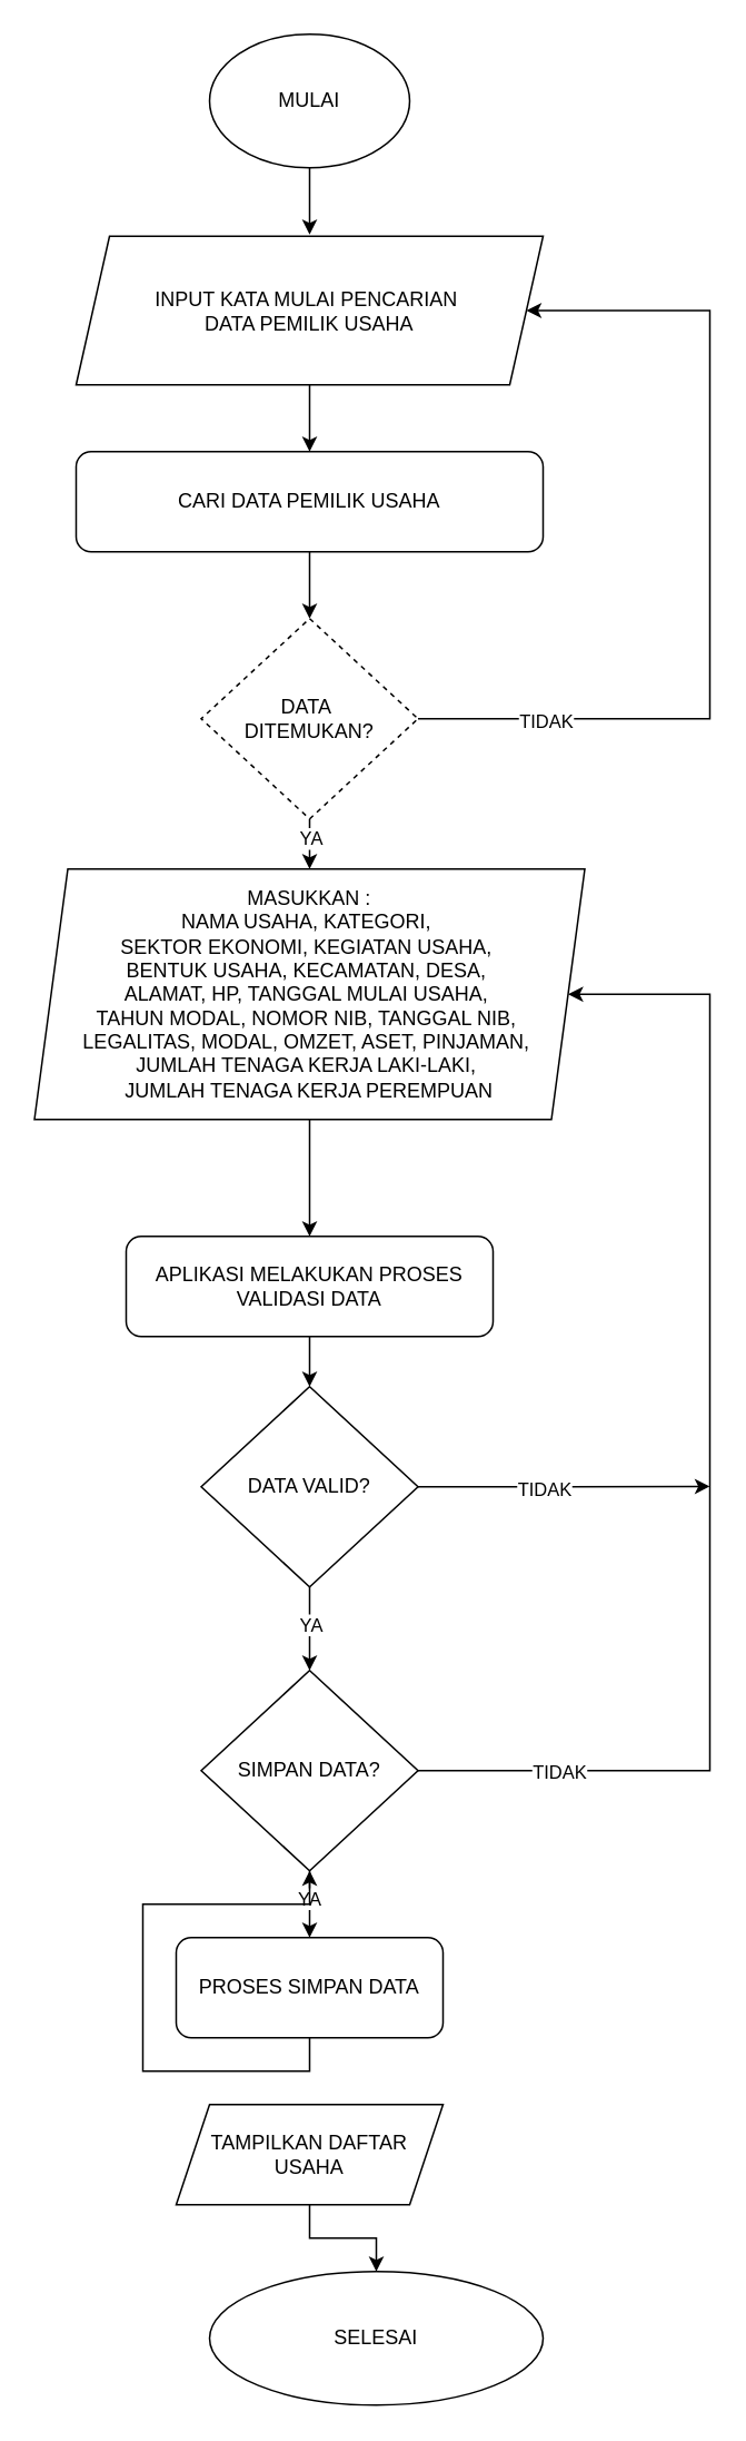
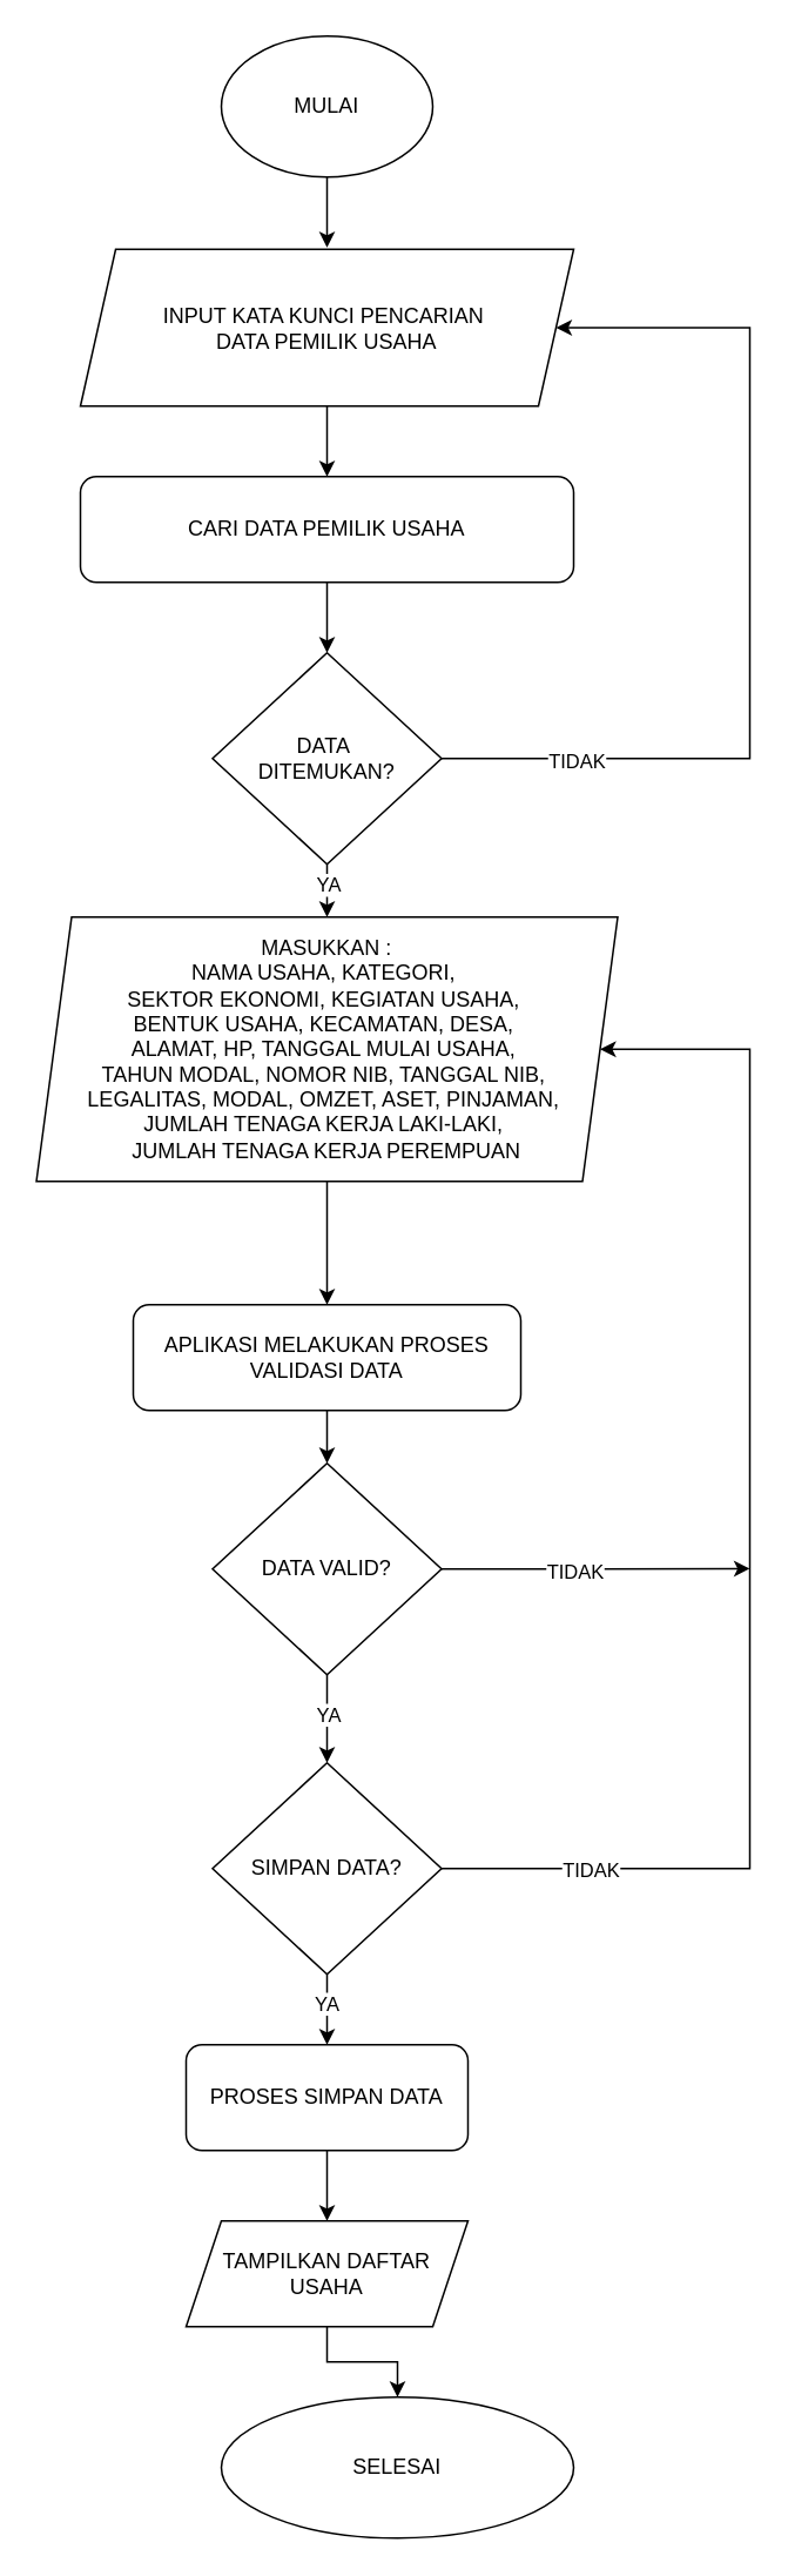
  <mxCell id="0" />
  <mxCell id="1" parent="0" />
  <mxCell id="2" style="edgeStyle=orthogonalEdgeStyle;rounded=0;orthogonalLoop=1;jettySize=auto;html=1;" edge="1" parent="1" source="3"><mxGeometry relative="1" as="geometry"><mxPoint x="185" y="140" as="targetPoint" /></mxGeometry></mxCell>
  <mxCell id="3" value="MULAI" style="ellipse;whiteSpace=wrap;html=1;" vertex="1" parent="1"><mxGeometry x="125" y="20" width="120" height="80" as="geometry" /></mxCell>
  <mxCell id="4" style="edgeStyle=orthogonalEdgeStyle;rounded=0;orthogonalLoop=1;jettySize=auto;html=1;entryX=0.5;entryY=0;entryDx=0;entryDy=0;" edge="1" parent="1" source="13" target="11"><mxGeometry relative="1" as="geometry" /></mxCell>
  <mxCell id="5" style="edgeStyle=orthogonalEdgeStyle;rounded=0;orthogonalLoop=1;jettySize=auto;html=1;entryX=0.5;entryY=0;entryDx=0;entryDy=0;" edge="1" parent="1" source="6" target="24"><mxGeometry relative="1" as="geometry" /></mxCell>
- <mxCell id="6" value="INPUT KATA MULAI PENCARIAN&amp;nbsp;&lt;div&gt;DATA PEMILIK USAHA&lt;/div&gt;" style="shape=parallelogram;perimeter=parallelogramPerimeter;whiteSpace=wrap;html=1;fixedSize=1;" vertex="1" parent="1"><mxGeometry x="45" y="141" width="280" height="89" as="geometry" /></mxCell>
+ <mxCell id="6" value="INPUT KATA KUNCI PENCARIAN&amp;nbsp;&lt;div&gt;DATA PEMILIK USAHA&lt;/div&gt;" style="shape=parallelogram;perimeter=parallelogramPerimeter;whiteSpace=wrap;html=1;fixedSize=1;" vertex="1" parent="1"><mxGeometry x="45" y="141" width="280" height="89" as="geometry" /></mxCell>
  <mxCell id="7" style="edgeStyle=orthogonalEdgeStyle;rounded=0;orthogonalLoop=1;jettySize=auto;html=1;exitX=0.5;exitY=1;exitDx=0;exitDy=0;entryX=0.5;entryY=0;entryDx=0;entryDy=0;" edge="1" parent="1" source="11" target="18"><mxGeometry relative="1" as="geometry" /></mxCell>
  <mxCell id="8" value="YA" style="edgeLabel;html=1;align=center;verticalAlign=middle;resizable=0;points=[];" vertex="1" connectable="0" parent="7"><mxGeometry x="-0.129" relative="1" as="geometry"><mxPoint as="offset" /></mxGeometry></mxCell>
  <mxCell id="9" style="edgeStyle=orthogonalEdgeStyle;rounded=0;orthogonalLoop=1;jettySize=auto;html=1;exitX=1;exitY=0.5;exitDx=0;exitDy=0;" edge="1" parent="1" source="11"><mxGeometry relative="1" as="geometry"><mxPoint x="425" y="889.8" as="targetPoint" /></mxGeometry></mxCell>
  <mxCell id="10" value="TIDAK" style="edgeLabel;html=1;align=center;verticalAlign=middle;resizable=0;points=[];" vertex="1" connectable="0" parent="9"><mxGeometry x="-0.146" y="-1" relative="1" as="geometry"><mxPoint as="offset" /></mxGeometry></mxCell>
  <mxCell id="11" value="DATA VALID?" style="rhombus;whiteSpace=wrap;html=1;" vertex="1" parent="1"><mxGeometry x="120" y="830" width="130" height="120" as="geometry" /></mxCell>
  <mxCell id="12" value="SELESAI" style="ellipse;whiteSpace=wrap;html=1;" vertex="1" parent="1"><mxGeometry x="125" y="1360" width="200" height="80" as="geometry" /></mxCell>
  <mxCell id="13" value="APLIKASI MELAKUKAN PROSES VALIDASI DATA" style="rounded=1;whiteSpace=wrap;html=1;" vertex="1" parent="1"><mxGeometry x="75" y="740" width="220" height="60" as="geometry" /></mxCell>
  <mxCell id="14" style="edgeStyle=orthogonalEdgeStyle;rounded=0;orthogonalLoop=1;jettySize=auto;html=1;exitX=1;exitY=0.5;exitDx=0;exitDy=0;entryX=1;entryY=0.5;entryDx=0;entryDy=0;" edge="1" parent="1" source="18" target="31"><mxGeometry relative="1" as="geometry"><mxPoint x="425" y="600" as="targetPoint" /><Array as="points"><mxPoint x="425" y="1060" /><mxPoint x="425" y="595" /></Array></mxGeometry></mxCell>
  <mxCell id="15" value="TIDAK" style="edgeLabel;html=1;align=center;verticalAlign=middle;resizable=0;points=[];" vertex="1" connectable="0" parent="14"><mxGeometry x="-0.769" relative="1" as="geometry"><mxPoint as="offset" /></mxGeometry></mxCell>
  <mxCell id="16" style="edgeStyle=orthogonalEdgeStyle;rounded=0;orthogonalLoop=1;jettySize=auto;html=1;entryX=0.5;entryY=0;entryDx=0;entryDy=0;" edge="1" parent="1" source="18"><mxGeometry relative="1" as="geometry"><mxPoint x="185" y="1160" as="targetPoint" /></mxGeometry></mxCell>
  <mxCell id="17" value="YA" style="edgeLabel;html=1;align=center;verticalAlign=middle;resizable=0;points=[];" vertex="1" connectable="0" parent="16"><mxGeometry x="-0.199" y="-1" relative="1" as="geometry"><mxPoint as="offset" /></mxGeometry></mxCell>
  <mxCell id="18" value="SIMPAN DATA?" style="rhombus;whiteSpace=wrap;html=1;" vertex="1" parent="1"><mxGeometry x="120" y="1000" width="130" height="120" as="geometry" /></mxCell>
- <mxCell id="19" style="edgeStyle=orthogonalEdgeStyle;rounded=0;orthogonalLoop=1;jettySize=auto;html=1;exitX=0.5;exitY=1;exitDx=0;exitDy=0;" edge="1" parent="1" source="20" target="18"><mxGeometry relative="1" as="geometry" /></mxCell>
+ <mxCell id="19" style="edgeStyle=orthogonalEdgeStyle;rounded=0;orthogonalLoop=1;jettySize=auto;html=1;exitX=0.5;exitY=1;exitDx=0;exitDy=0;entryX=0.5;entryY=0;entryDx=0;entryDy=0;" edge="1" parent="1" source="20" target="22"><mxGeometry relative="1" as="geometry" /></mxCell>
  <mxCell id="20" value="PROSES SIMPAN DATA" style="rounded=1;whiteSpace=wrap;html=1;" vertex="1" parent="1"><mxGeometry x="105" y="1160" width="160" height="60" as="geometry" /></mxCell>
  <mxCell id="21" style="edgeStyle=orthogonalEdgeStyle;rounded=0;orthogonalLoop=1;jettySize=auto;html=1;exitX=0.5;exitY=1;exitDx=0;exitDy=0;entryX=0.5;entryY=0;entryDx=0;entryDy=0;" edge="1" parent="1" source="22" target="12"><mxGeometry relative="1" as="geometry" /></mxCell>
  <mxCell id="22" value="TAMPILKAN DAFTAR USAHA" style="shape=parallelogram;perimeter=parallelogramPerimeter;whiteSpace=wrap;html=1;fixedSize=1;" vertex="1" parent="1"><mxGeometry x="105" y="1260" width="160" height="60" as="geometry" /></mxCell>
  <mxCell id="23" style="edgeStyle=orthogonalEdgeStyle;rounded=0;orthogonalLoop=1;jettySize=auto;html=1;entryX=0.5;entryY=0;entryDx=0;entryDy=0;" edge="1" parent="1" source="24" target="29"><mxGeometry relative="1" as="geometry" /></mxCell>
  <mxCell id="24" value="CARI DATA PEMILIK USAHA" style="rounded=1;whiteSpace=wrap;html=1;" vertex="1" parent="1"><mxGeometry x="45" y="270" width="280" height="60" as="geometry" /></mxCell>
  <mxCell id="25" style="edgeStyle=orthogonalEdgeStyle;rounded=0;orthogonalLoop=1;jettySize=auto;html=1;entryX=0.5;entryY=0;entryDx=0;entryDy=0;" edge="1" parent="1" source="29" target="31"><mxGeometry relative="1" as="geometry" /></mxCell>
  <mxCell id="26" value="YA" style="edgeLabel;html=1;align=center;verticalAlign=middle;resizable=0;points=[];" vertex="1" connectable="0" parent="25"><mxGeometry x="0.249" relative="1" as="geometry"><mxPoint as="offset" /></mxGeometry></mxCell>
  <mxCell id="27" style="edgeStyle=orthogonalEdgeStyle;rounded=0;orthogonalLoop=1;jettySize=auto;html=1;exitX=1;exitY=0.5;exitDx=0;exitDy=0;entryX=1;entryY=0.5;entryDx=0;entryDy=0;" edge="1" parent="1" source="29" target="6"><mxGeometry relative="1" as="geometry"><mxPoint x="465" y="429.8" as="targetPoint" /><Array as="points"><mxPoint x="425" y="430" /><mxPoint x="425" y="185" /></Array></mxGeometry></mxCell>
  <mxCell id="28" value="TIDAK" style="edgeLabel;html=1;align=center;verticalAlign=middle;resizable=0;points=[];" vertex="1" connectable="0" parent="27"><mxGeometry x="-0.712" y="-1" relative="1" as="geometry"><mxPoint as="offset" /></mxGeometry></mxCell>
- <mxCell id="29" value="DATA&amp;nbsp;&lt;div&gt;DITEMUKAN?&lt;/div&gt;" style="rhombus;whiteSpace=wrap;html=1;dashed=1;" vertex="1" parent="1"><mxGeometry x="120" y="370" width="130" height="120" as="geometry" /></mxCell>
+ <mxCell id="29" value="DATA&amp;nbsp;&lt;div&gt;DITEMUKAN?&lt;/div&gt;" style="rhombus;whiteSpace=wrap;html=1;" vertex="1" parent="1"><mxGeometry x="120" y="370" width="130" height="120" as="geometry" /></mxCell>
  <mxCell id="30" style="edgeStyle=orthogonalEdgeStyle;rounded=0;orthogonalLoop=1;jettySize=auto;html=1;entryX=0.5;entryY=0;entryDx=0;entryDy=0;" edge="1" parent="1" source="31" target="13"><mxGeometry relative="1" as="geometry" /></mxCell>
  <mxCell id="31" value="MASUKKAN :&lt;br&gt;NAMA USAHA, KATEGORI,&amp;nbsp;&lt;div&gt;SEKTOR EKONOMI, KEGIATAN USAHA,&amp;nbsp;&lt;/div&gt;&lt;div&gt;BENTUK USAHA, KECAMATAN, DESA,&amp;nbsp;&lt;/div&gt;&lt;div&gt;ALAMAT, HP, TANGGAL MULAI USAHA,&amp;nbsp;&lt;/div&gt;&lt;div&gt;TAHUN MODAL, NOMOR NIB, TANGGAL NIB,&amp;nbsp;&lt;/div&gt;&lt;div&gt;LEGALITAS, MODAL, OMZET, ASET, PINJAMAN,&amp;nbsp;&lt;/div&gt;&lt;div&gt;JUMLAH TENAGA KERJA LAKI-LAKI,&amp;nbsp;&lt;/div&gt;&lt;div&gt;JUMLAH TENAGA KERJA PEREMPUAN&lt;/div&gt;" style="shape=parallelogram;perimeter=parallelogramPerimeter;whiteSpace=wrap;html=1;fixedSize=1;" vertex="1" parent="1"><mxGeometry x="20" y="520" width="330" height="150" as="geometry" /></mxCell>
